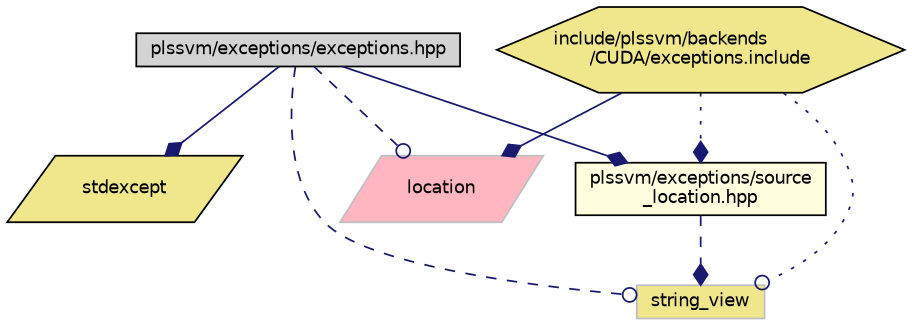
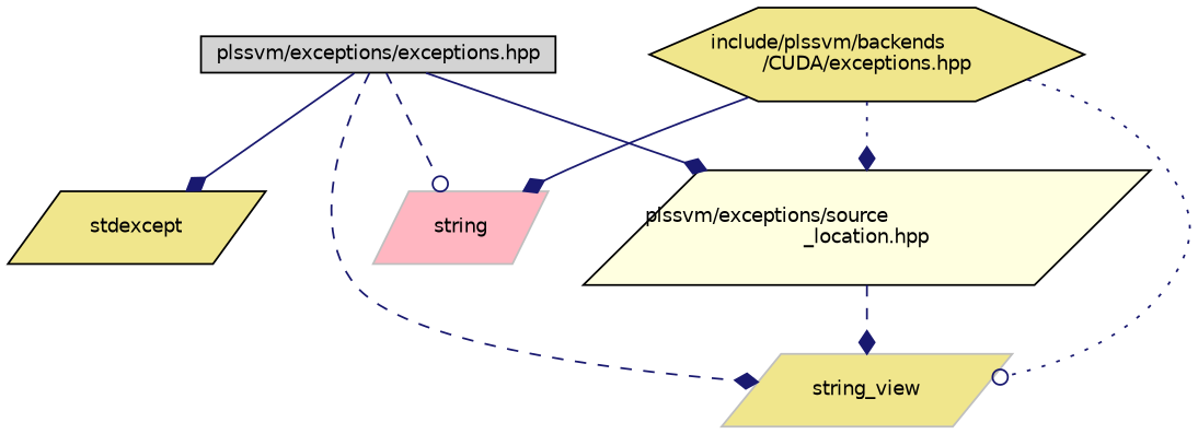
  digraph {
    node [color=black fillcolor=khaki fontname=Helvetica fontsize=10 shape=box style=filled]
    edge [arrowhead=diamond color=midnightblue fontname=Helvetica fontsize=10 labelfontname=Helvetica labelfontsize=10 style=solid]
-   n1 [fontcolor=black height=0.2 label="include/plssvm/backends\l/CUDA/exceptions.include" shape=hexagon width=0.4]
-   n2 [fillcolor=lightyellow height=0.2 label="plssvm/exceptions/source\l_location.hpp" width=0.4]
-   n3 [color=grey75 fillcolor=lightpink height=0.2 label=location shape=parallelogram width=0.4]
-   n4 [color=grey75 height=0.2 label=string_view width=0.4]
+   n1 [fontcolor=black height=0.2 label="include/plssvm/backends\l/CUDA/exceptions.hpp" shape=hexagon width=0.4]
+   n2 [fillcolor=lightyellow height=0.2 label="plssvm/exceptions/source\l_location.hpp" shape=parallelogram width=0.4]
+   n3 [color=grey75 fillcolor=lightpink height=0.2 label=string shape=parallelogram width=0.4]
+   n4 [color=grey75 height=0.2 label=string_view shape=parallelogram width=0.4]
    n5 [fillcolor=lightgrey height=0.2 label="plssvm/exceptions/exceptions.hpp" width=0.4]
    n6 [height=0.2 label=stdexcept shape=parallelogram width=0.4]
    n1 -> n2 [style=dotted]
    n1 -> n3
    n1 -> n4 [arrowhead=odot style=dotted]
    n2 -> n4 [style=dashed]
    n5 -> n2
    n5 -> n3 [arrowhead=odot style=dashed]
-   n5 -> n4 [arrowhead=odot style=dashed]
+   n5 -> n4 [style=dashed]
    n5 -> n6
  }
